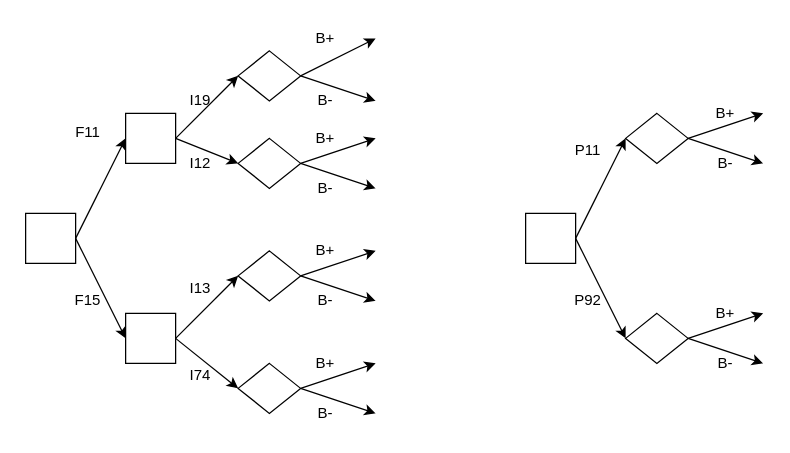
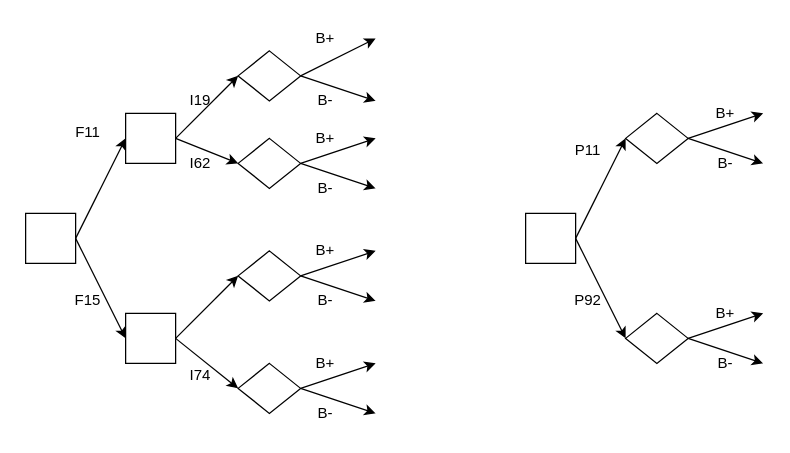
  <mxCell id="0" />
  <mxCell id="1" parent="0" />
  <mxCell id="2" value="" style="whiteSpace=wrap;html=1;aspect=fixed;" vertex="1" parent="1"><mxGeometry x="20" y="170" width="40" height="40" as="geometry" /></mxCell>
  <mxCell id="3" value="" style="endArrow=classic;html=1;entryX=0;entryY=0.5;entryDx=0;entryDy=0;" edge="1" parent="1" target="6"><mxGeometry width="50" height="50" relative="1" as="geometry"><mxPoint x="60" y="190" as="sourcePoint" /><mxPoint x="90" y="160" as="targetPoint" /></mxGeometry></mxCell>
  <mxCell id="4" value="" style="endArrow=classic;html=1;exitX=1;exitY=0.5;exitDx=0;exitDy=0;entryX=0;entryY=0.5;entryDx=0;entryDy=0;" edge="1" parent="1" source="2" target="5"><mxGeometry width="50" height="50" relative="1" as="geometry"><mxPoint x="140" y="260" as="sourcePoint" /><mxPoint x="100" y="260" as="targetPoint" /></mxGeometry></mxCell>
  <mxCell id="5" value="" style="whiteSpace=wrap;html=1;aspect=fixed;" vertex="1" parent="1"><mxGeometry x="100" y="250" width="40" height="40" as="geometry" /></mxCell>
  <mxCell id="6" value="" style="whiteSpace=wrap;html=1;aspect=fixed;" vertex="1" parent="1"><mxGeometry x="100" y="90" width="40" height="40" as="geometry" /></mxCell>
  <mxCell id="7" value="" style="endArrow=classic;html=1;" edge="1" parent="1"><mxGeometry width="50" height="50" relative="1" as="geometry"><mxPoint x="140" y="110" as="sourcePoint" /><mxPoint x="190" y="60" as="targetPoint" /></mxGeometry></mxCell>
  <mxCell id="8" value="" style="endArrow=classic;html=1;" edge="1" parent="1"><mxGeometry width="50" height="50" relative="1" as="geometry"><mxPoint x="140" y="110" as="sourcePoint" /><mxPoint x="190" y="130" as="targetPoint" /></mxGeometry></mxCell>
  <mxCell id="9" value="" style="endArrow=classic;html=1;" edge="1" parent="1"><mxGeometry width="50" height="50" relative="1" as="geometry"><mxPoint x="140" y="270" as="sourcePoint" /><mxPoint x="190" y="220" as="targetPoint" /></mxGeometry></mxCell>
  <mxCell id="10" value="" style="endArrow=classic;html=1;exitX=1;exitY=0.5;exitDx=0;exitDy=0;" edge="1" parent="1" source="5"><mxGeometry width="50" height="50" relative="1" as="geometry"><mxPoint x="150" y="280" as="sourcePoint" /><mxPoint x="190" y="310" as="targetPoint" /></mxGeometry></mxCell>
  <mxCell id="11" value="" style="rhombus;whiteSpace=wrap;html=1;" vertex="1" parent="1"><mxGeometry x="190" y="40" width="50" height="40" as="geometry" /></mxCell>
  <mxCell id="12" value="" style="rhombus;whiteSpace=wrap;html=1;" vertex="1" parent="1"><mxGeometry x="190" y="110" width="50" height="40" as="geometry" /></mxCell>
  <mxCell id="13" value="" style="rhombus;whiteSpace=wrap;html=1;" vertex="1" parent="1"><mxGeometry x="190" y="200" width="50" height="40" as="geometry" /></mxCell>
  <mxCell id="14" value="" style="rhombus;whiteSpace=wrap;html=1;" vertex="1" parent="1"><mxGeometry x="190" y="290" width="50" height="40" as="geometry" /></mxCell>
  <mxCell id="15" value="" style="whiteSpace=wrap;html=1;aspect=fixed;" vertex="1" parent="1"><mxGeometry x="420" y="170" width="40" height="40" as="geometry" /></mxCell>
  <mxCell id="16" value="" style="endArrow=classic;html=1;entryX=0;entryY=0.5;entryDx=0;entryDy=0;" edge="1" parent="1"><mxGeometry width="50" height="50" relative="1" as="geometry"><mxPoint x="460" y="190" as="sourcePoint" /><mxPoint x="500" y="110" as="targetPoint" /></mxGeometry></mxCell>
  <mxCell id="17" value="" style="endArrow=classic;html=1;exitX=1;exitY=0.5;exitDx=0;exitDy=0;entryX=0;entryY=0.5;entryDx=0;entryDy=0;" edge="1" parent="1" source="15"><mxGeometry width="50" height="50" relative="1" as="geometry"><mxPoint x="540" y="260" as="sourcePoint" /><mxPoint x="500" y="270" as="targetPoint" /></mxGeometry></mxCell>
  <mxCell id="18" value="" style="rhombus;whiteSpace=wrap;html=1;" vertex="1" parent="1"><mxGeometry x="500" y="90" width="50" height="40" as="geometry" /></mxCell>
  <mxCell id="19" value="" style="rhombus;whiteSpace=wrap;html=1;" vertex="1" parent="1"><mxGeometry x="500" y="250" width="50" height="40" as="geometry" /></mxCell>
  <mxCell id="20" value="" style="endArrow=classic;html=1;" edge="1" parent="1"><mxGeometry width="50" height="50" relative="1" as="geometry"><mxPoint x="240" y="60" as="sourcePoint" /><mxPoint x="300" y="30" as="targetPoint" /></mxGeometry></mxCell>
  <mxCell id="21" value="" style="endArrow=classic;html=1;exitX=1;exitY=0.5;exitDx=0;exitDy=0;" edge="1" parent="1" source="11"><mxGeometry width="50" height="50" relative="1" as="geometry"><mxPoint x="250" y="70" as="sourcePoint" /><mxPoint x="300" y="80" as="targetPoint" /></mxGeometry></mxCell>
  <mxCell id="22" value="" style="endArrow=classic;html=1;exitX=1;exitY=0.5;exitDx=0;exitDy=0;" edge="1" parent="1" source="12"><mxGeometry width="50" height="50" relative="1" as="geometry"><mxPoint x="250" y="70" as="sourcePoint" /><mxPoint x="300" y="110" as="targetPoint" /></mxGeometry></mxCell>
  <mxCell id="23" value="" style="endArrow=classic;html=1;" edge="1" parent="1"><mxGeometry width="50" height="50" relative="1" as="geometry"><mxPoint x="240" y="130" as="sourcePoint" /><mxPoint x="300" y="150" as="targetPoint" /></mxGeometry></mxCell>
  <mxCell id="24" value="" style="endArrow=classic;html=1;exitX=1;exitY=0.5;exitDx=0;exitDy=0;" edge="1" parent="1"><mxGeometry width="50" height="50" relative="1" as="geometry"><mxPoint x="240" y="220" as="sourcePoint" /><mxPoint x="300" y="200" as="targetPoint" /></mxGeometry></mxCell>
  <mxCell id="25" value="" style="endArrow=classic;html=1;" edge="1" parent="1"><mxGeometry width="50" height="50" relative="1" as="geometry"><mxPoint x="240" y="220" as="sourcePoint" /><mxPoint x="300" y="240" as="targetPoint" /></mxGeometry></mxCell>
  <mxCell id="26" value="" style="endArrow=classic;html=1;exitX=1;exitY=0.5;exitDx=0;exitDy=0;" edge="1" parent="1"><mxGeometry width="50" height="50" relative="1" as="geometry"><mxPoint x="240" y="310" as="sourcePoint" /><mxPoint x="300" y="290" as="targetPoint" /></mxGeometry></mxCell>
  <mxCell id="27" value="" style="endArrow=classic;html=1;" edge="1" parent="1"><mxGeometry width="50" height="50" relative="1" as="geometry"><mxPoint x="240" y="310" as="sourcePoint" /><mxPoint x="300" y="330" as="targetPoint" /></mxGeometry></mxCell>
  <mxCell id="28" value="" style="endArrow=classic;html=1;exitX=1;exitY=0.5;exitDx=0;exitDy=0;" edge="1" parent="1"><mxGeometry width="50" height="50" relative="1" as="geometry"><mxPoint x="550" y="110" as="sourcePoint" /><mxPoint x="610" y="90" as="targetPoint" /></mxGeometry></mxCell>
  <mxCell id="29" value="" style="endArrow=classic;html=1;" edge="1" parent="1"><mxGeometry width="50" height="50" relative="1" as="geometry"><mxPoint x="550" y="110" as="sourcePoint" /><mxPoint x="610" y="130" as="targetPoint" /></mxGeometry></mxCell>
  <mxCell id="30" value="" style="endArrow=classic;html=1;exitX=1;exitY=0.5;exitDx=0;exitDy=0;" edge="1" parent="1"><mxGeometry width="50" height="50" relative="1" as="geometry"><mxPoint x="550" y="270" as="sourcePoint" /><mxPoint x="610" y="250" as="targetPoint" /></mxGeometry></mxCell>
  <mxCell id="31" value="" style="endArrow=classic;html=1;" edge="1" parent="1"><mxGeometry width="50" height="50" relative="1" as="geometry"><mxPoint x="550" y="270" as="sourcePoint" /><mxPoint x="610" y="290" as="targetPoint" /></mxGeometry></mxCell>
  <mxCell id="32" value="F11" style="text;html=1;strokeColor=none;fillColor=none;align=center;verticalAlign=middle;whiteSpace=wrap;rounded=0;" vertex="1" parent="1"><mxGeometry x="60" y="95" width="20" height="20" as="geometry" /></mxCell>
  <mxCell id="33" value="F15" style="text;html=1;strokeColor=none;fillColor=none;align=center;verticalAlign=middle;whiteSpace=wrap;rounded=0;" vertex="1" parent="1"><mxGeometry x="60" y="230" width="20" height="20" as="geometry" /></mxCell>
  <mxCell id="34" value="I19" style="text;html=1;strokeColor=none;fillColor=none;align=center;verticalAlign=middle;whiteSpace=wrap;rounded=0;" vertex="1" parent="1"><mxGeometry x="150" y="70" width="20" height="20" as="geometry" /></mxCell>
- <mxCell id="35" value="I12" style="text;html=1;strokeColor=none;fillColor=none;align=center;verticalAlign=middle;whiteSpace=wrap;rounded=0;" vertex="1" parent="1"><mxGeometry x="150" y="120" width="20" height="20" as="geometry" /></mxCell>
- <mxCell id="36" value="I13" style="text;html=1;strokeColor=none;fillColor=none;align=center;verticalAlign=middle;whiteSpace=wrap;rounded=0;" vertex="1" parent="1"><mxGeometry x="150" y="220" width="20" height="20" as="geometry" /></mxCell>
+ <mxCell id="35" value="I62" style="text;html=1;strokeColor=none;fillColor=none;align=center;verticalAlign=middle;whiteSpace=wrap;rounded=0;" vertex="1" parent="1"><mxGeometry x="150" y="120" width="20" height="20" as="geometry" /></mxCell>
  <mxCell id="37" value="I74" style="text;html=1;strokeColor=none;fillColor=none;align=center;verticalAlign=middle;whiteSpace=wrap;rounded=0;" vertex="1" parent="1"><mxGeometry x="150" y="290" width="20" height="20" as="geometry" /></mxCell>
  <mxCell id="38" value="B+" style="text;html=1;strokeColor=none;fillColor=none;align=center;verticalAlign=middle;whiteSpace=wrap;rounded=0;" vertex="1" parent="1"><mxGeometry x="250" y="20" width="20" height="20" as="geometry" /></mxCell>
  <mxCell id="39" value="B-" style="text;html=1;strokeColor=none;fillColor=none;align=center;verticalAlign=middle;whiteSpace=wrap;rounded=0;" vertex="1" parent="1"><mxGeometry x="250" y="70" width="20" height="20" as="geometry" /></mxCell>
  <mxCell id="40" value="B+" style="text;html=1;strokeColor=none;fillColor=none;align=center;verticalAlign=middle;whiteSpace=wrap;rounded=0;" vertex="1" parent="1"><mxGeometry x="250" y="190" width="20" height="20" as="geometry" /></mxCell>
  <mxCell id="41" value="B+" style="text;html=1;strokeColor=none;fillColor=none;align=center;verticalAlign=middle;whiteSpace=wrap;rounded=0;" vertex="1" parent="1"><mxGeometry x="250" y="280" width="20" height="20" as="geometry" /></mxCell>
  <mxCell id="42" value="B+" style="text;html=1;strokeColor=none;fillColor=none;align=center;verticalAlign=middle;whiteSpace=wrap;rounded=0;" vertex="1" parent="1"><mxGeometry x="250" y="100" width="20" height="20" as="geometry" /></mxCell>
  <mxCell id="43" value="B-" style="text;html=1;strokeColor=none;fillColor=none;align=center;verticalAlign=middle;whiteSpace=wrap;rounded=0;" vertex="1" parent="1"><mxGeometry x="250" y="320" width="20" height="20" as="geometry" /></mxCell>
  <mxCell id="44" value="B-" style="text;html=1;strokeColor=none;fillColor=none;align=center;verticalAlign=middle;whiteSpace=wrap;rounded=0;" vertex="1" parent="1"><mxGeometry x="250" y="140" width="20" height="20" as="geometry" /></mxCell>
  <mxCell id="45" value="B-" style="text;html=1;strokeColor=none;fillColor=none;align=center;verticalAlign=middle;whiteSpace=wrap;rounded=0;" vertex="1" parent="1"><mxGeometry x="250" y="230" width="20" height="20" as="geometry" /></mxCell>
  <mxCell id="46" value="B+" style="text;html=1;strokeColor=none;fillColor=none;align=center;verticalAlign=middle;whiteSpace=wrap;rounded=0;" vertex="1" parent="1"><mxGeometry x="570" y="80" width="20" height="20" as="geometry" /></mxCell>
  <mxCell id="47" value="B+" style="text;html=1;strokeColor=none;fillColor=none;align=center;verticalAlign=middle;whiteSpace=wrap;rounded=0;" vertex="1" parent="1"><mxGeometry x="570" y="240" width="20" height="20" as="geometry" /></mxCell>
  <mxCell id="48" value="B-" style="text;html=1;strokeColor=none;fillColor=none;align=center;verticalAlign=middle;whiteSpace=wrap;rounded=0;" vertex="1" parent="1"><mxGeometry x="570" y="120" width="20" height="20" as="geometry" /></mxCell>
  <mxCell id="49" value="B-" style="text;html=1;strokeColor=none;fillColor=none;align=center;verticalAlign=middle;whiteSpace=wrap;rounded=0;" vertex="1" parent="1"><mxGeometry x="570" y="280" width="20" height="20" as="geometry" /></mxCell>
  <mxCell id="50" value="P11" style="text;html=1;strokeColor=none;fillColor=none;align=center;verticalAlign=middle;whiteSpace=wrap;rounded=0;" vertex="1" parent="1"><mxGeometry x="460" y="110" width="20" height="20" as="geometry" /></mxCell>
  <mxCell id="51" value="P92" style="text;html=1;strokeColor=none;fillColor=none;align=center;verticalAlign=middle;whiteSpace=wrap;rounded=0;" vertex="1" parent="1"><mxGeometry x="460" y="230" width="20" height="20" as="geometry" /></mxCell>
